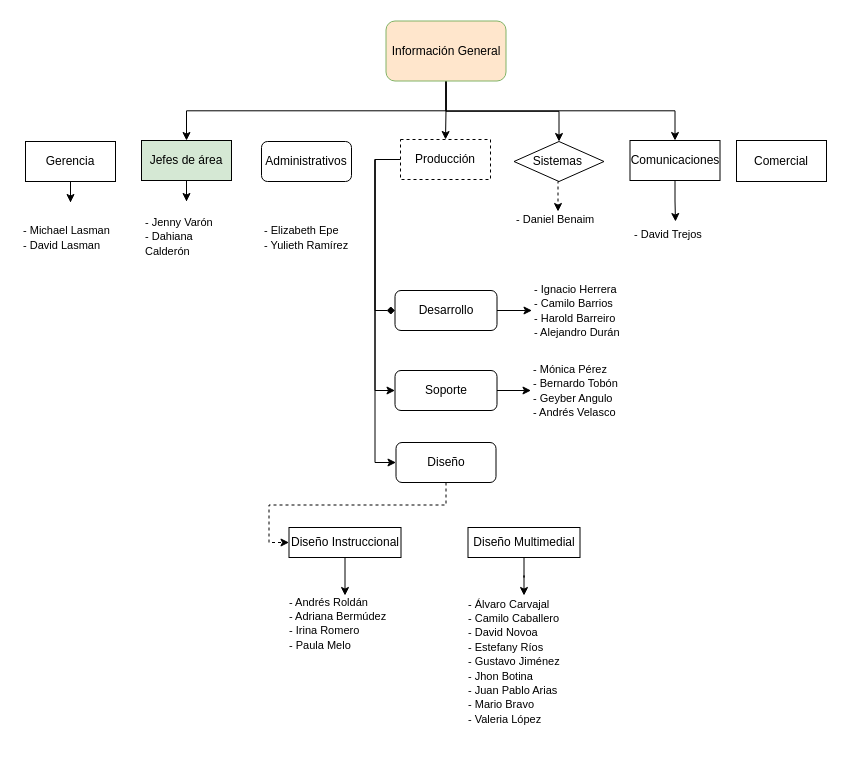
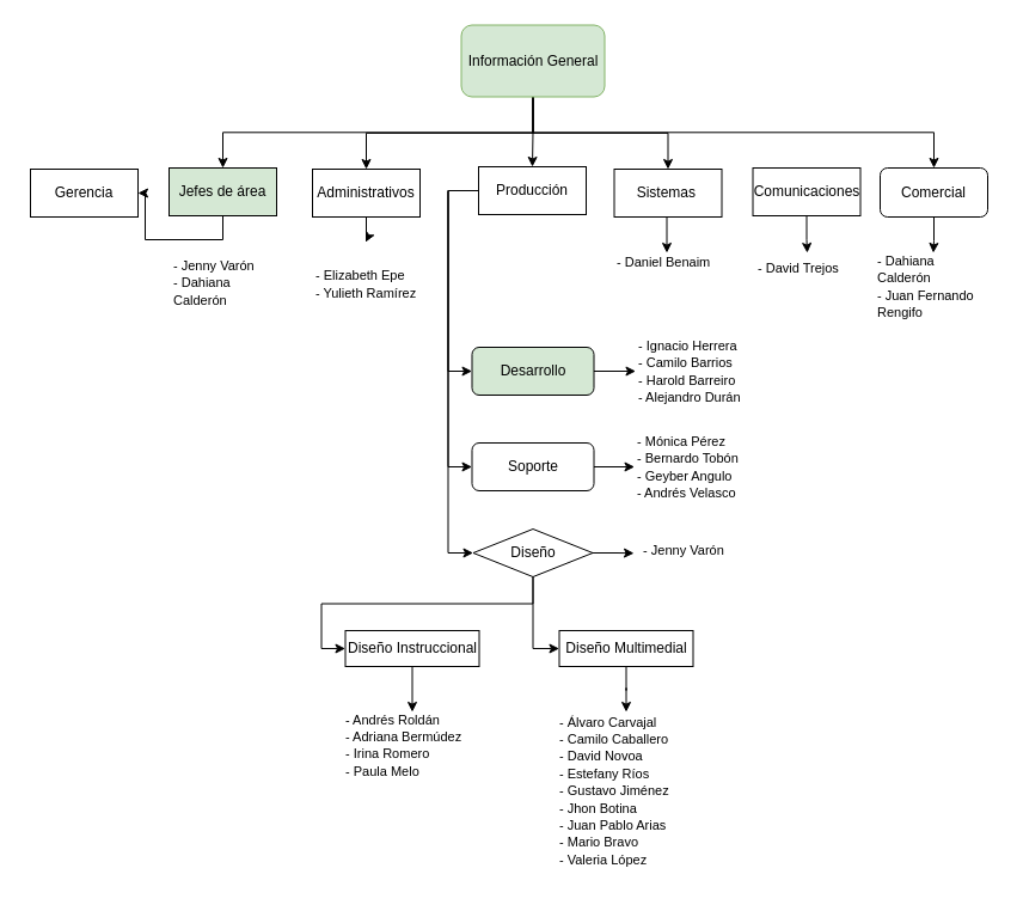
  <mxCell id="0" />
  <mxCell id="1" parent="0" />
- <mxCell id="2" style="edgeStyle=orthogonalEdgeStyle;rounded=0;orthogonalLoop=1;jettySize=auto;html=1;exitX=0.5;exitY=1;exitDx=0;exitDy=0;" parent="1" source="7" target="19" edge="1"><mxGeometry relative="1" as="geometry" /></mxCell>
+ <mxCell id="2" style="edgeStyle=orthogonalEdgeStyle;rounded=0;orthogonalLoop=1;jettySize=auto;html=1;exitX=0.5;exitY=1;exitDx=0;exitDy=0;" parent="1" source="7" target="13" edge="1"><mxGeometry relative="1" as="geometry" /></mxCell>
  <mxCell id="3" style="edgeStyle=orthogonalEdgeStyle;rounded=0;orthogonalLoop=1;jettySize=auto;html=1;exitX=0.5;exitY=1;exitDx=0;exitDy=0;entryX=0.5;entryY=0;entryDx=0;entryDy=0;" parent="1" source="7" target="23" edge="1"><mxGeometry relative="1" as="geometry" /></mxCell>
  <mxCell id="4" style="edgeStyle=orthogonalEdgeStyle;rounded=0;orthogonalLoop=1;jettySize=auto;html=1;exitX=0.5;exitY=1;exitDx=0;exitDy=0;entryX=0.5;entryY=0;entryDx=0;entryDy=0;" parent="1" source="7" target="11" edge="1"><mxGeometry relative="1" as="geometry" /></mxCell>
  <mxCell id="5" style="edgeStyle=orthogonalEdgeStyle;rounded=0;orthogonalLoop=1;jettySize=auto;html=1;exitX=0.5;exitY=1;exitDx=0;exitDy=0;" parent="1" source="7" target="17" edge="1"><mxGeometry relative="1" as="geometry" /></mxCell>
- <mxCell id="7" value="Información General" style="rounded=1;whiteSpace=wrap;html=1;fillColor=#ffe6cc;strokeColor=#82b366;" parent="1" vertex="1"><mxGeometry x="385.5" y="20.5" width="120" height="60" as="geometry" /></mxCell>
- <mxCell id="8" style="edgeStyle=orthogonalEdgeStyle;rounded=0;orthogonalLoop=1;jettySize=auto;html=1;exitX=0.5;exitY=1;exitDx=0;exitDy=0;" parent="1" source="9" target="36" edge="1"><mxGeometry relative="1" as="geometry" /></mxCell>
+ <mxCell id="6" style="edgeStyle=orthogonalEdgeStyle;rounded=0;orthogonalLoop=1;jettySize=auto;html=1;exitX=0.5;exitY=1;exitDx=0;exitDy=0;" parent="1" source="7" target="15" edge="1"><mxGeometry relative="1" as="geometry" /></mxCell>
+ <mxCell id="7" value="Información General" style="rounded=1;whiteSpace=wrap;html=1;fillColor=#d5e8d4;strokeColor=#82b366;" parent="1" vertex="1"><mxGeometry x="385.5" y="20.5" width="120" height="60" as="geometry" /></mxCell>
  <mxCell id="9" value="Gerencia" style="rounded=0;whiteSpace=wrap;html=1;" parent="1" vertex="1"><mxGeometry x="25" y="141" width="90" height="40" as="geometry" /></mxCell>
- <mxCell id="10" style="edgeStyle=orthogonalEdgeStyle;rounded=0;orthogonalLoop=1;jettySize=auto;html=1;exitX=0.5;exitY=1;exitDx=0;exitDy=0;" edge="1" parent="1" source="11" target="37"><mxGeometry relative="1" as="geometry" /></mxCell>
+ <mxCell id="10" style="edgeStyle=orthogonalEdgeStyle;rounded=0;orthogonalLoop=1;jettySize=auto;html=1;exitX=0.5;exitY=1;exitDx=0;exitDy=0;" edge="1" parent="1" source="11" target="9"><mxGeometry relative="1" as="geometry" /></mxCell>
  <mxCell id="11" value="Jefes de área" style="rounded=0;whiteSpace=wrap;html=1;fillColor=#d5e8d4;" parent="1" vertex="1"><mxGeometry x="141" y="140" width="90" height="40" as="geometry" /></mxCell>
- <mxCell id="13" value="Administrativos" style="whiteSpace=wrap;html=1;rounded=1;" parent="1" vertex="1"><mxGeometry x="261" y="141" width="90" height="40" as="geometry" /></mxCell>
- <mxCell id="15" value="Comercial" style="rounded=0;whiteSpace=wrap;html=1;" parent="1" vertex="1"><mxGeometry x="736" y="140" width="90" height="41" as="geometry" /></mxCell>
- <mxCell id="16" style="edgeStyle=orthogonalEdgeStyle;rounded=0;orthogonalLoop=1;jettySize=auto;html=1;exitX=0.5;exitY=1;exitDx=0;exitDy=0;entryX=0.5;entryY=0;entryDx=0;entryDy=0;dashed=1;" edge="1" parent="1" source="17" target="39"><mxGeometry relative="1" as="geometry" /></mxCell>
- <mxCell id="17" value="Sistemas&amp;nbsp;" style="rhombus;whiteSpace=wrap;html=1;fontStyle=0;" parent="1" vertex="1"><mxGeometry x="513.5" y="141" width="90" height="40" as="geometry" /></mxCell>
+ <mxCell id="12" style="edgeStyle=orthogonalEdgeStyle;rounded=0;orthogonalLoop=1;jettySize=auto;html=1;exitX=0.5;exitY=1;exitDx=0;exitDy=0;" edge="1" parent="1" source="13" target="38"><mxGeometry relative="1" as="geometry" /></mxCell>
+ <mxCell id="13" value="Administrativos" style="rounded=0;whiteSpace=wrap;html=1;" parent="1" vertex="1"><mxGeometry x="261" y="141" width="90" height="40" as="geometry" /></mxCell>
+ <mxCell id="14" style="edgeStyle=orthogonalEdgeStyle;rounded=0;orthogonalLoop=1;jettySize=auto;html=1;entryX=0.5;entryY=0;entryDx=0;entryDy=0;" edge="1" parent="1" source="15" target="41"><mxGeometry relative="1" as="geometry" /></mxCell>
+ <mxCell id="15" value="Comercial" style="whiteSpace=wrap;html=1;rounded=1;" parent="1" vertex="1"><mxGeometry x="736" y="140" width="90" height="41" as="geometry" /></mxCell>
+ <mxCell id="16" style="edgeStyle=orthogonalEdgeStyle;rounded=0;orthogonalLoop=1;jettySize=auto;html=1;exitX=0.5;exitY=1;exitDx=0;exitDy=0;entryX=0.5;entryY=0;entryDx=0;entryDy=0;" edge="1" parent="1" source="17" target="39"><mxGeometry relative="1" as="geometry" /></mxCell>
+ <mxCell id="17" value="Sistemas&amp;nbsp;" style="rounded=0;whiteSpace=wrap;html=1;fontStyle=0" parent="1" vertex="1"><mxGeometry x="513.5" y="141" width="90" height="40" as="geometry" /></mxCell>
  <mxCell id="18" style="edgeStyle=orthogonalEdgeStyle;rounded=0;orthogonalLoop=1;jettySize=auto;html=1;exitX=0.5;exitY=1;exitDx=0;exitDy=0;" edge="1" parent="1" source="19" target="40"><mxGeometry relative="1" as="geometry" /></mxCell>
  <mxCell id="19" value="Comunicaciones" style="rounded=0;whiteSpace=wrap;html=1;" parent="1" vertex="1"><mxGeometry x="629.5" y="140" width="90" height="40" as="geometry" /></mxCell>
- <mxCell id="20" style="edgeStyle=orthogonalEdgeStyle;rounded=0;orthogonalLoop=1;jettySize=auto;html=1;exitX=0;exitY=0.5;exitDx=0;exitDy=0;entryX=0;entryY=0.5;entryDx=0;entryDy=0;endArrow=diamond;" parent="1" source="23" target="25" edge="1"><mxGeometry relative="1" as="geometry"><Array as="points"><mxPoint x="374.5" y="159" /><mxPoint x="374.5" y="310" /></Array></mxGeometry></mxCell>
+ <mxCell id="20" style="edgeStyle=orthogonalEdgeStyle;rounded=0;orthogonalLoop=1;jettySize=auto;html=1;exitX=0;exitY=0.5;exitDx=0;exitDy=0;entryX=0;entryY=0.5;entryDx=0;entryDy=0;" parent="1" source="23" target="25" edge="1"><mxGeometry relative="1" as="geometry"><Array as="points"><mxPoint x="374.5" y="159" /><mxPoint x="374.5" y="310" /></Array></mxGeometry></mxCell>
  <mxCell id="21" style="edgeStyle=orthogonalEdgeStyle;rounded=0;orthogonalLoop=1;jettySize=auto;html=1;exitX=0;exitY=0.5;exitDx=0;exitDy=0;entryX=0;entryY=0.5;entryDx=0;entryDy=0;" parent="1" source="23" target="27" edge="1"><mxGeometry relative="1" as="geometry"><Array as="points"><mxPoint x="374.5" y="159" /><mxPoint x="374.5" y="390" /></Array></mxGeometry></mxCell>
  <mxCell id="22" style="edgeStyle=orthogonalEdgeStyle;rounded=0;orthogonalLoop=1;jettySize=auto;html=1;exitX=0;exitY=0.5;exitDx=0;exitDy=0;entryX=0;entryY=0.5;entryDx=0;entryDy=0;" parent="1" source="23" target="31" edge="1"><mxGeometry relative="1" as="geometry"><Array as="points"><mxPoint x="374.5" y="159" /><mxPoint x="374.5" y="462" /></Array></mxGeometry></mxCell>
- <mxCell id="23" value="Producción" style="rounded=0;whiteSpace=wrap;html=1;dashed=1;" parent="1" vertex="1"><mxGeometry x="400" y="139" width="90" height="40" as="geometry" /></mxCell>
+ <mxCell id="23" value="Producción" style="rounded=0;whiteSpace=wrap;html=1;" parent="1" vertex="1"><mxGeometry x="400" y="139" width="90" height="40" as="geometry" /></mxCell>
  <mxCell id="24" style="edgeStyle=orthogonalEdgeStyle;rounded=0;orthogonalLoop=1;jettySize=auto;html=1;exitX=1;exitY=0.5;exitDx=0;exitDy=0;entryX=0;entryY=0.5;entryDx=0;entryDy=0;" parent="1" source="25" target="42" edge="1"><mxGeometry relative="1" as="geometry" /></mxCell>
- <mxCell id="25" value="Desarrollo" style="rounded=1;whiteSpace=wrap;html=1;" parent="1" vertex="1"><mxGeometry x="394.5" y="290" width="102" height="40" as="geometry" /></mxCell>
+ <mxCell id="25" value="Desarrollo" style="rounded=1;whiteSpace=wrap;html=1;fillColor=#d5e8d4;" parent="1" vertex="1"><mxGeometry x="394.5" y="290" width="102" height="40" as="geometry" /></mxCell>
  <mxCell id="26" style="edgeStyle=orthogonalEdgeStyle;rounded=0;orthogonalLoop=1;jettySize=auto;html=1;exitX=1;exitY=0.5;exitDx=0;exitDy=0;entryX=0;entryY=0.5;entryDx=0;entryDy=0;" edge="1" parent="1" source="27" target="43"><mxGeometry relative="1" as="geometry" /></mxCell>
  <mxCell id="27" value="Soporte" style="rounded=1;whiteSpace=wrap;html=1;" parent="1" vertex="1"><mxGeometry x="394.5" y="370" width="102" height="40" as="geometry" /></mxCell>
- <mxCell id="29" style="edgeStyle=orthogonalEdgeStyle;rounded=0;orthogonalLoop=1;jettySize=auto;html=1;exitX=0.5;exitY=1;exitDx=0;exitDy=0;entryX=0;entryY=0.5;entryDx=0;entryDy=0;dashed=1;" parent="1" source="31" target="35" edge="1"><mxGeometry relative="1" as="geometry" /></mxCell>
- <mxCell id="31" value="Diseño" style="rounded=1;whiteSpace=wrap;html=1;" parent="1" vertex="1"><mxGeometry x="395.5" y="442" width="100" height="40" as="geometry" /></mxCell>
+ <mxCell id="28" style="edgeStyle=orthogonalEdgeStyle;rounded=0;orthogonalLoop=1;jettySize=auto;html=1;exitX=0.5;exitY=1;exitDx=0;exitDy=0;entryX=0;entryY=0.5;entryDx=0;entryDy=0;" parent="1" source="31" target="33" edge="1"><mxGeometry relative="1" as="geometry" /></mxCell>
+ <mxCell id="29" style="edgeStyle=orthogonalEdgeStyle;rounded=0;orthogonalLoop=1;jettySize=auto;html=1;exitX=0.5;exitY=1;exitDx=0;exitDy=0;entryX=0;entryY=0.5;entryDx=0;entryDy=0;" parent="1" source="31" target="35" edge="1"><mxGeometry relative="1" as="geometry" /></mxCell>
+ <mxCell id="30" style="edgeStyle=orthogonalEdgeStyle;rounded=0;orthogonalLoop=1;jettySize=auto;html=1;entryX=0;entryY=0.25;entryDx=0;entryDy=0;" edge="1" parent="1" source="31" target="45"><mxGeometry relative="1" as="geometry" /></mxCell>
+ <mxCell id="31" value="Diseño" style="rhombus;whiteSpace=wrap;html=1;" parent="1" vertex="1"><mxGeometry x="395.5" y="442" width="100" height="40" as="geometry" /></mxCell>
  <mxCell id="32" style="edgeStyle=orthogonalEdgeStyle;rounded=0;orthogonalLoop=1;jettySize=auto;html=1;entryX=0.5;entryY=0;entryDx=0;entryDy=0;" parent="1" source="33" target="46" edge="1"><mxGeometry relative="1" as="geometry" /></mxCell>
  <mxCell id="33" value="Diseño Multimedial" style="rounded=0;whiteSpace=wrap;html=1;" parent="1" vertex="1"><mxGeometry x="467.5" y="527" width="112" height="30" as="geometry" /></mxCell>
  <mxCell id="34" style="edgeStyle=orthogonalEdgeStyle;rounded=0;orthogonalLoop=1;jettySize=auto;html=1;exitX=0.5;exitY=1;exitDx=0;exitDy=0;entryX=0.5;entryY=0;entryDx=0;entryDy=0;" parent="1" source="35" target="44" edge="1"><mxGeometry relative="1" as="geometry" /></mxCell>
  <mxCell id="35" value="Diseño Instruccional" style="rounded=0;whiteSpace=wrap;html=1;" parent="1" vertex="1"><mxGeometry x="288.5" y="527" width="112" height="30" as="geometry" /></mxCell>
- <mxCell id="36" value="&lt;font style=&quot;font-size: 11px&quot;&gt;&lt;span&gt;- Michael Lasman&lt;/span&gt;&lt;br&gt;&lt;span&gt;- David Lasman&lt;/span&gt;&lt;/font&gt;" style="text;html=1;align=left;verticalAlign=middle;whiteSpace=wrap;rounded=0;dashed=1;strokeWidth=2;" parent="1" vertex="1"><mxGeometry x="20.5" y="202" width="99" height="70" as="geometry" /></mxCell>
  <mxCell id="37" value="&lt;font style=&quot;font-size: 11px&quot;&gt;- Jenny Varón&lt;br&gt;- Dahiana Calderón&lt;br&gt;&lt;/font&gt;" style="text;html=1;align=left;verticalAlign=middle;whiteSpace=wrap;rounded=0;dashed=1;strokeWidth=2;" parent="1" vertex="1"><mxGeometry x="142.5" y="201" width="87" height="70" as="geometry" /></mxCell>
  <mxCell id="38" value="&lt;font style=&quot;font-size: 11px&quot;&gt;- Elizabeth Epe&lt;br&gt;- Yulieth Ramírez&lt;br&gt;&lt;/font&gt;" style="text;html=1;align=left;verticalAlign=middle;whiteSpace=wrap;rounded=0;dashed=1;strokeWidth=2;" parent="1" vertex="1"><mxGeometry x="262" y="202" width="87" height="70" as="geometry" /></mxCell>
  <mxCell id="39" value="&lt;font style=&quot;font-size: 11px&quot;&gt;- Daniel Benaim&lt;br&gt;&lt;br&gt;&lt;/font&gt;" style="text;html=1;align=left;verticalAlign=middle;whiteSpace=wrap;rounded=0;dashed=1;strokeWidth=2;" parent="1" vertex="1"><mxGeometry x="514" y="211" width="87" height="30" as="geometry" /></mxCell>
- <mxCell id="40" value="&lt;font style=&quot;font-size: 11px&quot;&gt;- David Trejos&lt;br&gt;&lt;/font&gt;" style="text;html=1;align=left;verticalAlign=middle;whiteSpace=wrap;rounded=0;dashed=1;strokeWidth=2;" parent="1" vertex="1"><mxGeometry x="631.5" y="221" width="87" height="25" as="geometry" /></mxCell>
+ <mxCell id="40" value="&lt;font style=&quot;font-size: 11px&quot;&gt;- David Trejos&lt;br&gt;&lt;/font&gt;" style="text;html=1;align=left;verticalAlign=middle;whiteSpace=wrap;rounded=0;dashed=1;strokeWidth=2;" parent="1" vertex="1"><mxGeometry x="631.5" y="211" width="87" height="25" as="geometry" /></mxCell>
+ <mxCell id="41" value="&lt;font style=&quot;font-size: 11px&quot;&gt;- Dahiana Calderón&lt;br&gt;- Juan Fernando Rengifo&lt;br&gt;&lt;/font&gt;" style="text;html=1;align=left;verticalAlign=middle;whiteSpace=wrap;rounded=0;dashed=1;strokeWidth=2;" parent="1" vertex="1"><mxGeometry x="732" y="211" width="97" height="56" as="geometry" /></mxCell>
  <mxCell id="42" value="&lt;font style=&quot;font-size: 11px&quot;&gt;- Ignacio Herrera&lt;br&gt;- Camilo Barrios&lt;br&gt;- Harold Barreiro&lt;br&gt;- Alejandro Durán&lt;br&gt;&lt;/font&gt;" style="text;html=1;align=left;verticalAlign=middle;whiteSpace=wrap;rounded=0;dashed=1;strokeWidth=2;" parent="1" vertex="1"><mxGeometry x="531.5" y="275" width="99" height="70" as="geometry" /></mxCell>
  <mxCell id="43" value="&lt;font style=&quot;font-size: 11px&quot;&gt;- Mónica Pérez&lt;br&gt;- Bernardo Tobón&lt;br&gt;- Geyber Angulo&lt;br&gt;- Andrés Velasco&lt;br&gt;&lt;/font&gt;" style="text;html=1;align=left;verticalAlign=middle;whiteSpace=wrap;rounded=0;dashed=1;strokeWidth=2;" parent="1" vertex="1"><mxGeometry x="530.5" y="355" width="99" height="70" as="geometry" /></mxCell>
  <mxCell id="44" value="&lt;font style=&quot;font-size: 11px&quot;&gt;- Andrés Roldán&lt;br&gt;- Adriana Bermúdez&lt;br&gt;- Irina Romero&lt;br&gt;- Paula Melo&lt;br&gt;&lt;br&gt;&lt;/font&gt;" style="text;html=1;align=left;verticalAlign=middle;whiteSpace=wrap;rounded=0;dashed=1;strokeWidth=2;" parent="1" vertex="1"><mxGeometry x="286.5" y="595" width="116" height="70" as="geometry" /></mxCell>
+ <mxCell id="45" value="&lt;font style=&quot;font-size: 11px&quot;&gt;&amp;nbsp; - Jenny Varón&lt;br&gt;&lt;br&gt;&lt;/font&gt;" style="text;html=1;align=left;verticalAlign=middle;whiteSpace=wrap;rounded=0;dashed=1;strokeWidth=2;" parent="1" vertex="1"><mxGeometry x="530" y="458" width="99" height="17" as="geometry" /></mxCell>
  <mxCell id="46" value="&lt;font style=&quot;font-size: 11px&quot;&gt;- Álvaro Carvajal&lt;br&gt;- Camilo Caballero&lt;br&gt;- David Novoa&lt;br&gt;- Estefany Ríos&lt;br&gt;- Gustavo Jiménez&lt;br&gt;- Jhon Botina&lt;br&gt;- Juan Pablo Arias&lt;br&gt;- Mario Bravo&lt;br&gt;- Valeria López&lt;br&gt;&lt;br&gt;&lt;/font&gt;" style="text;html=1;align=left;verticalAlign=middle;whiteSpace=wrap;rounded=0;dashed=1;strokeWidth=2;" parent="1" vertex="1"><mxGeometry x="465.5" y="595" width="116" height="145" as="geometry" /></mxCell>
